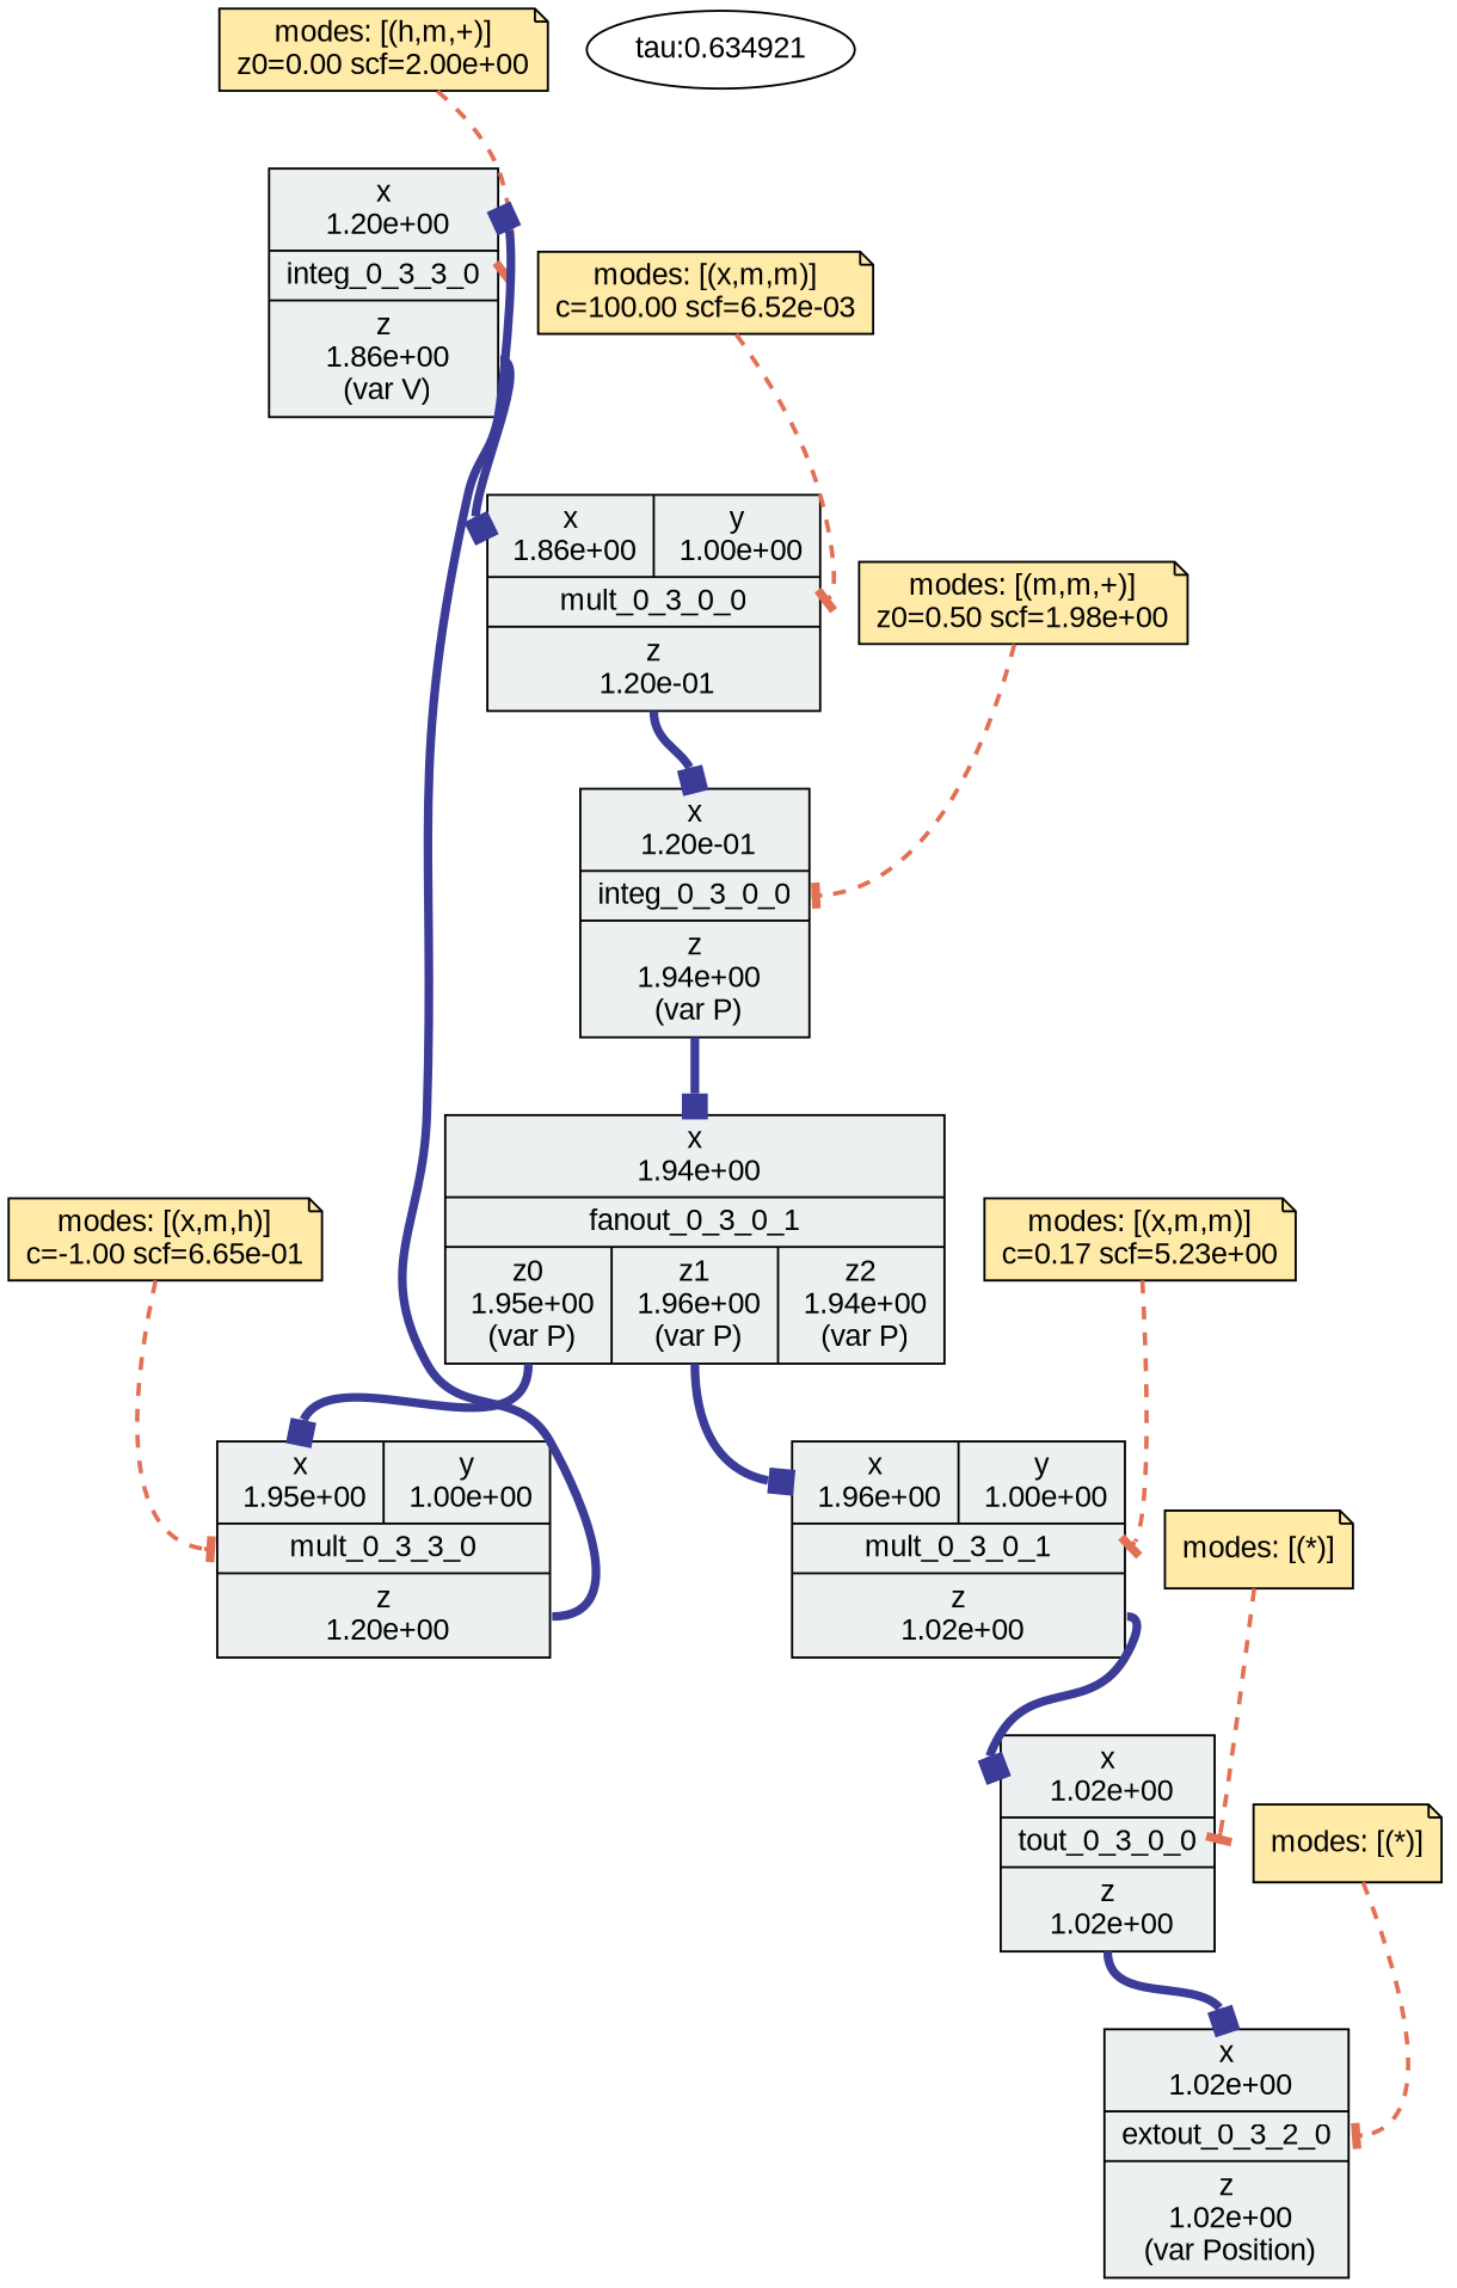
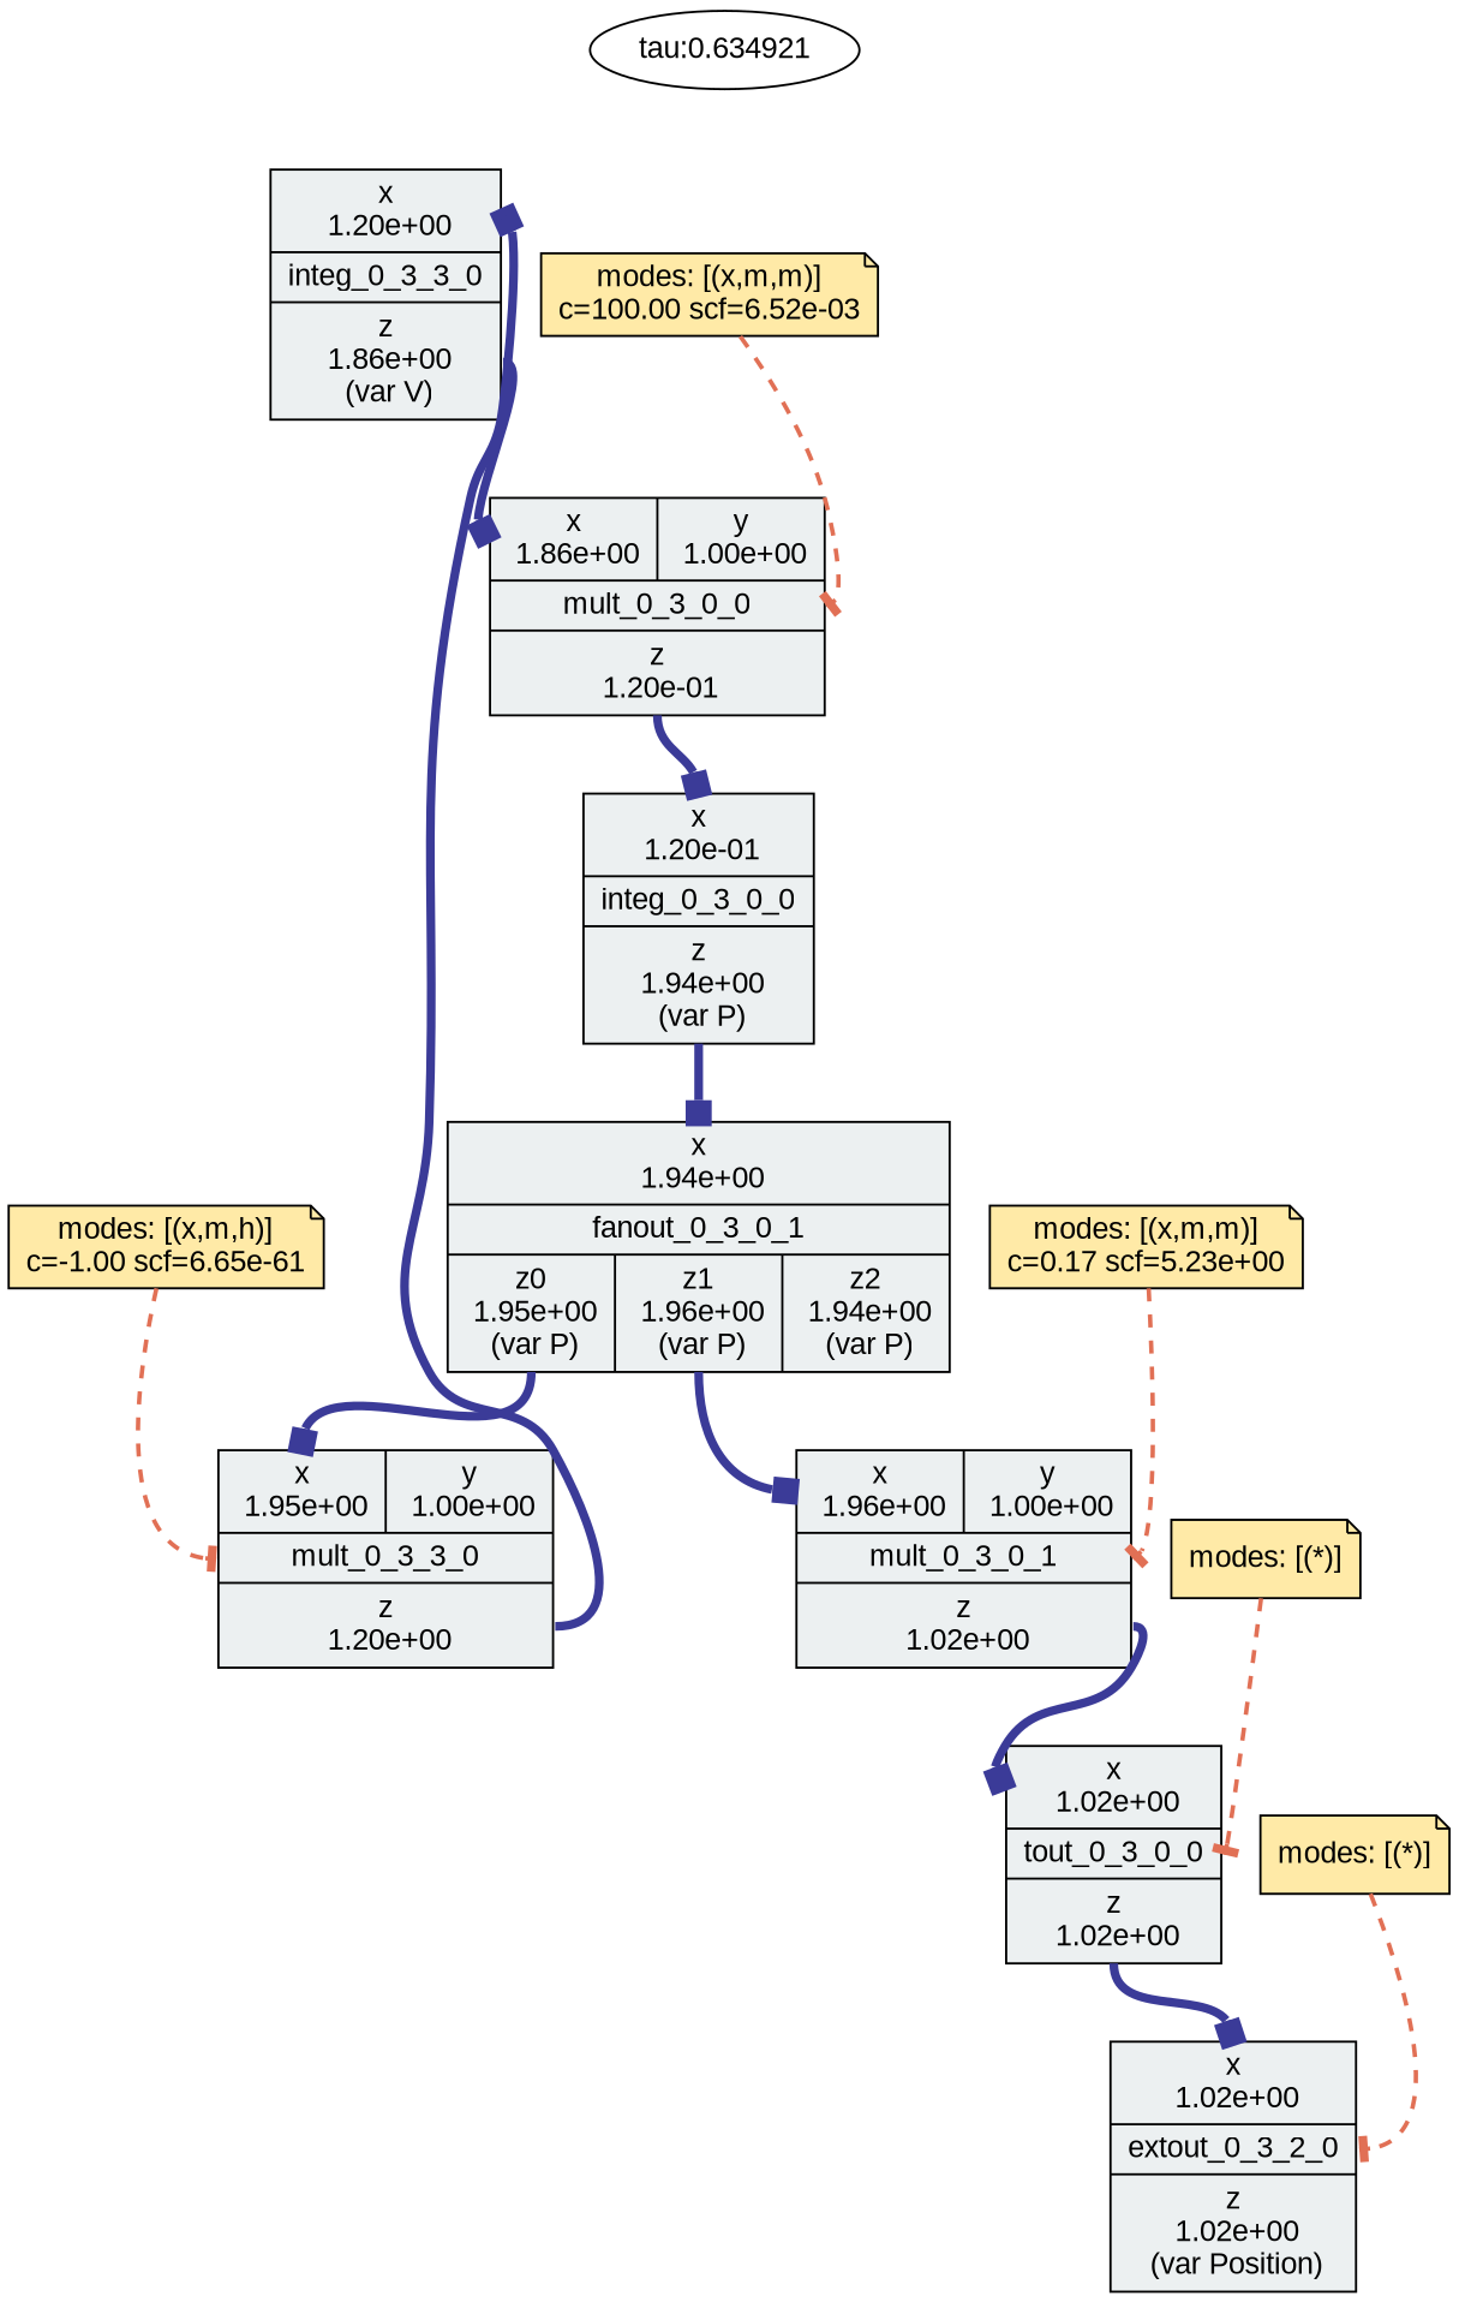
  digraph {
    fontname="Liberation Sans"
    shape=record
    splines=true
    node [fillcolor="#ecf0f1" fontname="Liberation Sans" shape=record style=filled]
    edge [arrowhead=box arrowtail=normal color="#3B3B98" fontname="Liberation Sans" headport=x penwidth=4]
    n1 [label="{{<x> x\n 1.20e+00} |<block> integ_0_3_3_0| {<z> z\n 1.86e+00\n (var V)}}"]
    n2 [label="{{<x> x\n 1.86e+00|<y> y\n 1.00e+00} |<block> mult_0_3_0_0| {<z> z\n 1.20e-01}}"]
    n3 [label="{{<x> x\n 1.20e-01} |<block> integ_0_3_0_0| {<z> z\n 1.94e+00\n (var P)}}"]
-   n4 [fillcolor="#ffeaa7" label="\modes: [(h,m,+)]\nz0=0.00 scf=2.00e+00" shape=note]
    n5 [label="{{<x> x\n 1.94e+00} |<block> fanout_0_3_0_1| {<z0> z0\n 1.95e+00\n (var P)|<z1> z1\n 1.96e+00\n (var P)|<z2> z2\n 1.94e+00\n (var P)}}"]
    n6 [label="{{<x> x\n 1.95e+00|<y> y\n 1.00e+00} |<block> mult_0_3_3_0| {<z> z\n 1.20e+00}}"]
    n7 [label="{{<x> x\n 1.96e+00|<y> y\n 1.00e+00} |<block> mult_0_3_0_1| {<z> z\n 1.02e+00}}"]
-   n8 [fillcolor="#ffeaa7" label="\modes: [(m,m,+)]\nz0=0.50 scf=1.98e+00" shape=note]
-   n9 [fillcolor="#ffeaa7" label="\modes: [(x,m,h)]\nc=-1.00 scf=6.65e-01" shape=note]
+   n9 [fillcolor="#ffeaa7" label="\modes: [(x,m,h)]\nc=-1.00 scf=6.65e-61" shape=note]
    n10 [fillcolor="#ffeaa7" label="\modes: [(x,m,m)]\nc=100.00 scf=6.52e-03" shape=note]
    n11 [label="{{<x> x\n 1.02e+00} |<block> tout_0_3_0_0| {<z> z\n 1.02e+00}}"]
    n12 [label="{{<x> x\n 1.02e+00} |<block> extout_0_3_2_0| {<z> z\n 1.02e+00\n (var Position)}}"]
    n13 [fillcolor="#ffeaa7" label="\modes: [(x,m,m)]\nc=0.17 scf=5.23e+00" shape=note]
    n14 [fillcolor="#ffeaa7" label="\modes: [(*)]" shape=note]
    n15 [fillcolor="#ffeaa7" label="\modes: [(*)]" shape=note]
    n16 [label="tau:0.634921" fillcolor="" shape="" style=""]
    n1 -> n2 [tailport=z]
    n2 -> n3 [tailport=z]
    n3 -> n5 [tailport=z]
-   n4 -> n1 [arrowhead=tee color="#e17055" headport=block penwidth=2 style=dashed]
    n5 -> n6 [tailport=z0]
    n5 -> n7 [tailport=z1]
    n6 -> n1 [tailport=z]
    n7 -> n11 [tailport=z]
-   n8 -> n3 [arrowhead=tee color="#e17055" headport=block penwidth=2 style=dashed]
    n9 -> n6 [arrowhead=tee color="#e17055" headport=block penwidth=2 style=dashed]
    n10 -> n2 [arrowhead=tee color="#e17055" headport=block penwidth=2 style=dashed]
    n11 -> n12 [tailport=z]
    n13 -> n7 [arrowhead=tee color="#e17055" headport=block penwidth=2 style=dashed]
    n14 -> n12 [arrowhead=tee color="#e17055" headport=block penwidth=2 style=dashed]
    n15 -> n11 [arrowhead=tee color="#e17055" headport=block penwidth=2 style=dashed]
  }
